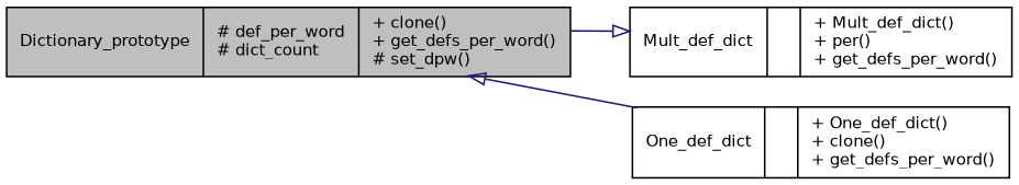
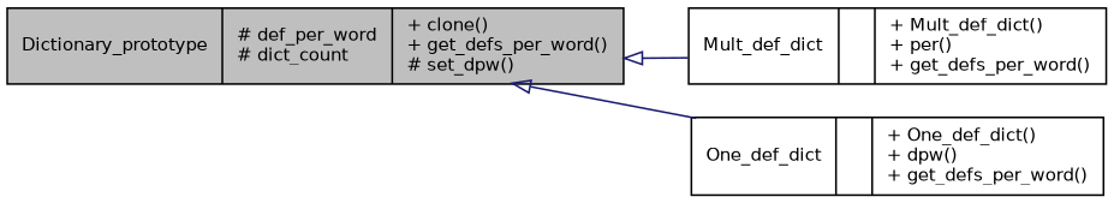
  digraph {
    rankdir=LR
    node [color=black fontname=Helvetica fontsize=10 shape=record]
    edge [arrowtail=onormal color=midnightblue dir=back fontname=Helvetica fontsize=10 labelfontname=Helvetica labelfontsize=10 style=solid]
    n1 [fillcolor=grey75 fontcolor=black height=0.2 label="{Dictionary_prototype\n|# def_per_word\l# dict_count\l|+ clone()\l+ get_defs_per_word()\l# set_dpw()\l}" style=filled width=0.4]
    n2 [height=0.2 label="{Mult_def_dict\n||+ Mult_def_dict()\l+ per()\l+ get_defs_per_word()\l}" width=0.4]
-   n3 [height=0.2 label="{One_def_dict\n||+ One_def_dict()\l+ clone()\l+ get_defs_per_word()\l}" width=0.4]
-   n2 -> n1
+   n3 [height=0.2 label="{One_def_dict\n||+ One_def_dict()\l+ dpw()\l+ get_defs_per_word()\l}" width=0.4]
+   n1 -> n2
    n1 -> n3
  }
